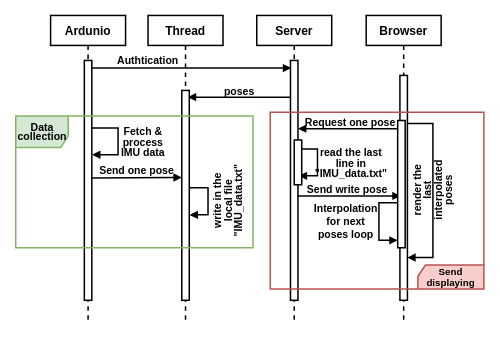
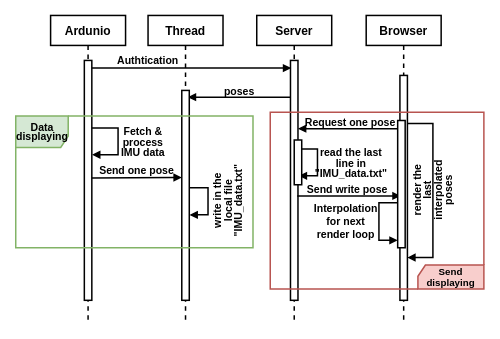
  <mxCell id="0" />
  <mxCell id="1" parent="0" />
  <mxCell id="2" value="" style="endArrow=block;html=1;rounded=0;edgeStyle=orthogonalEdgeStyle;endFill=1;fontSize=14;fontStyle=1;strokeWidth=2;" parent="1" edge="1"><mxGeometry width="50" height="50" relative="1" as="geometry"><mxPoint x="398" y="198" as="sourcePoint" /><mxPoint x="398" y="234" as="targetPoint" /><Array as="points"><mxPoint x="423" y="198" /><mxPoint x="423" y="234" /></Array></mxGeometry></mxCell>
  <mxCell id="3" value="" style="endArrow=none;html=1;rounded=0;fontSize=14;startArrow=block;startFill=1;fontStyle=1;strokeWidth=2;" parent="1" edge="1"><mxGeometry width="50" height="50" relative="1" as="geometry"><mxPoint x="250" y="129" as="sourcePoint" /><mxPoint x="388" y="129" as="targetPoint" /></mxGeometry></mxCell>
  <mxCell id="4" value="Ardunio" style="shape=umlLifeline;perimeter=lifelinePerimeter;container=1;collapsible=0;recursiveResize=0;rounded=0;shadow=0;strokeWidth=2;fontSize=16;fontStyle=1" parent="1" vertex="1"><mxGeometry x="67" y="20" width="100" height="410" as="geometry" /></mxCell>
  <mxCell id="5" value="" style="points=[];perimeter=orthogonalPerimeter;rounded=0;shadow=0;strokeWidth=2;fontSize=14;fontStyle=1" parent="4" vertex="1"><mxGeometry x="45" y="60" width="10" height="320" as="geometry" /></mxCell>
  <mxCell id="6" value="" style="endArrow=block;html=1;rounded=0;edgeStyle=orthogonalEdgeStyle;endFill=1;fontSize=14;entryX=1.033;entryY=0.393;entryDx=0;entryDy=0;entryPerimeter=0;fontStyle=1;strokeWidth=2;" parent="4" target="5" edge="1"><mxGeometry width="50" height="50" relative="1" as="geometry"><mxPoint x="55" y="150" as="sourcePoint" /><mxPoint x="60" y="186" as="targetPoint" /><Array as="points"><mxPoint x="90" y="150" /><mxPoint x="90" y="186" /></Array></mxGeometry></mxCell>
  <mxCell id="7" value="Server" style="shape=umlLifeline;perimeter=lifelinePerimeter;container=1;collapsible=0;recursiveResize=0;rounded=0;shadow=0;strokeWidth=2;fontSize=16;fontStyle=1" parent="1" vertex="1"><mxGeometry x="342" y="20" width="100" height="410" as="geometry" /></mxCell>
  <mxCell id="8" value="" style="points=[];perimeter=orthogonalPerimeter;rounded=0;shadow=0;strokeWidth=2;fontSize=14;fontStyle=1" parent="7" vertex="1"><mxGeometry x="45" y="60" width="10" height="320" as="geometry" /></mxCell>
  <mxCell id="9" value="" style="verticalLabelPosition=bottom;verticalAlign=top;html=1;shape=mxgraph.basic.rect;fillColor2=none;strokeWidth=2;size=20;indent=5;fontSize=14;fontStyle=1" parent="7" vertex="1"><mxGeometry x="50" y="166" width="10" height="60" as="geometry" /></mxCell>
  <mxCell id="10" value="Authtication" style="verticalAlign=bottom;endArrow=block;entryX=0.1;entryY=0.032;shadow=0;strokeWidth=2;entryDx=0;entryDy=0;entryPerimeter=0;fontSize=14;labelBackgroundColor=none;fontStyle=1" parent="1" source="5" target="8" edge="1"><mxGeometry x="-0.436" relative="1" as="geometry"><mxPoint x="222" y="100" as="sourcePoint" /><mxPoint as="offset" /></mxGeometry></mxCell>
  <mxCell id="11" value="&lt;p style=&quot;line-height: 100%;&quot;&gt;Fetch &amp;amp; process IMU data&lt;/p&gt;" style="text;html=1;strokeColor=none;fillColor=none;align=center;verticalAlign=middle;whiteSpace=wrap;rounded=0;fontSize=14;fontStyle=1;strokeWidth=2;" parent="1" vertex="1"><mxGeometry x="158" y="173" width="65" height="30" as="geometry" /></mxCell>
  <mxCell id="12" value="Send one pose" style="verticalAlign=bottom;endArrow=block;shadow=0;strokeWidth=2;fontSize=14;entryX=0;entryY=0.415;entryDx=0;entryDy=0;entryPerimeter=0;labelBackgroundColor=none;fontStyle=1" parent="1" target="14" edge="1"><mxGeometry relative="1" as="geometry"><mxPoint x="122" y="237" as="sourcePoint" /><mxPoint x="247" y="237" as="targetPoint" /><mxPoint as="offset" /></mxGeometry></mxCell>
  <mxCell id="13" value="Thread" style="shape=umlLifeline;perimeter=lifelinePerimeter;container=1;collapsible=0;recursiveResize=0;rounded=0;shadow=0;strokeWidth=2;fontSize=16;fontStyle=1" parent="1" vertex="1"><mxGeometry x="197" y="20" width="100" height="410" as="geometry" /></mxCell>
  <mxCell id="14" value="" style="points=[];perimeter=orthogonalPerimeter;rounded=0;shadow=0;strokeWidth=2;fontSize=14;fontStyle=1" parent="13" vertex="1"><mxGeometry x="45" y="100" width="10" height="280" as="geometry" /></mxCell>
  <mxCell id="15" value="" style="endArrow=block;html=1;rounded=0;edgeStyle=orthogonalEdgeStyle;endFill=1;fontSize=14;entryX=1.033;entryY=0.593;entryDx=0;entryDy=0;entryPerimeter=0;fontStyle=1;strokeWidth=2;" parent="1" target="14" edge="1"><mxGeometry width="50" height="50" relative="1" as="geometry"><mxPoint x="252" y="250" as="sourcePoint" /><mxPoint x="257" y="286" as="targetPoint" /><Array as="points"><mxPoint x="277" y="250" /><mxPoint x="277" y="286" /></Array></mxGeometry></mxCell>
  <mxCell id="16" value="&lt;p style=&quot;line-height: 100%;&quot;&gt;write in the local file &quot;IMU_data.txt&quot;&lt;/p&gt;" style="text;html=1;strokeColor=none;fillColor=none;align=center;verticalAlign=middle;whiteSpace=wrap;rounded=0;fontSize=14;fontStyle=1;strokeWidth=2;horizontal=0;" parent="1" vertex="1"><mxGeometry x="273" y="252" width="60" height="30" as="geometry" /></mxCell>
- <mxCell id="17" value="&lt;p style=&quot;line-height: 81%;&quot;&gt;&lt;font style=&quot;font-size: 14px;&quot;&gt;Data collection&lt;/font&gt;&lt;/p&gt;" style="shape=umlFrame;whiteSpace=wrap;html=1;fontSize=16;movable=1;resizable=1;rotatable=1;deletable=1;editable=1;connectable=1;width=70;height=42;fontStyle=1;strokeWidth=2;fillColor=#d5e8d4;strokeColor=#82b366;" parent="1" vertex="1"><mxGeometry x="20.5" y="154" width="316.5" height="176" as="geometry" /></mxCell>
+ <mxCell id="17" value="&lt;p style=&quot;line-height: 81%;&quot;&gt;&lt;font style=&quot;font-size: 14px;&quot;&gt;Data displaying&lt;/font&gt;&lt;/p&gt;" style="shape=umlFrame;whiteSpace=wrap;html=1;fontSize=16;movable=1;resizable=1;rotatable=1;deletable=1;editable=1;connectable=1;width=70;height=42;fontStyle=1;strokeWidth=2;fillColor=#d5e8d4;strokeColor=#82b366;" parent="1" vertex="1"><mxGeometry x="20.5" y="154" width="316.5" height="176" as="geometry" /></mxCell>
  <mxCell id="18" value="" style="endArrow=none;html=1;rounded=0;fontSize=14;startArrow=block;startFill=1;fontStyle=1;strokeWidth=2;" parent="1" edge="1"><mxGeometry width="50" height="50" relative="1" as="geometry"><mxPoint x="397" y="171" as="sourcePoint" /><mxPoint x="535" y="171" as="targetPoint" /></mxGeometry></mxCell>
  <mxCell id="19" value="" style="endArrow=block;html=1;rounded=0;fontSize=14;endFill=1;fontStyle=1;strokeWidth=2;" parent="1" edge="1"><mxGeometry width="50" height="50" relative="1" as="geometry"><mxPoint x="396" y="260.72" as="sourcePoint" /><mxPoint x="534" y="260.72" as="targetPoint" /></mxGeometry></mxCell>
  <mxCell id="20" value="Browser" style="shape=umlLifeline;perimeter=lifelinePerimeter;container=1;collapsible=0;recursiveResize=0;rounded=0;shadow=0;strokeWidth=2;fontSize=16;fontStyle=1" parent="1" vertex="1"><mxGeometry x="488" y="20" width="100" height="410" as="geometry" /></mxCell>
  <mxCell id="21" value="" style="endArrow=block;html=1;rounded=0;edgeStyle=orthogonalEdgeStyle;endFill=1;fontSize=14;entryX=0.976;entryY=0.81;entryDx=0;entryDy=0;entryPerimeter=0;fontStyle=1;strokeWidth=2;" parent="20" target="22" edge="1"><mxGeometry width="50" height="50" relative="1" as="geometry"><mxPoint x="50" y="144" as="sourcePoint" /><mxPoint x="59.08" y="320.5" as="targetPoint" /><Array as="points"><mxPoint x="89" y="144" /><mxPoint x="89" y="323" /></Array></mxGeometry></mxCell>
  <mxCell id="22" value="" style="points=[];perimeter=orthogonalPerimeter;rounded=0;shadow=0;strokeWidth=2;fontSize=14;fontStyle=1" parent="20" vertex="1"><mxGeometry x="45" y="80" width="10" height="300" as="geometry" /></mxCell>
  <mxCell id="23" value="Request one pose" style="text;html=1;strokeColor=none;fillColor=none;align=center;verticalAlign=middle;whiteSpace=wrap;rounded=0;fontSize=14;fontStyle=1;strokeWidth=2;" parent="20" vertex="1"><mxGeometry x="-101" y="128" width="160" height="30" as="geometry" /></mxCell>
  <mxCell id="24" value="" style="verticalLabelPosition=bottom;verticalAlign=top;html=1;shape=mxgraph.basic.rect;fillColor2=none;strokeWidth=2;size=20;indent=5;fontSize=14;fontStyle=1" parent="20" vertex="1"><mxGeometry x="42" y="140" width="10" height="170" as="geometry" /></mxCell>
  <mxCell id="25" value="" style="endArrow=block;html=1;rounded=0;edgeStyle=orthogonalEdgeStyle;endFill=1;fontSize=14;fontStyle=1;strokeWidth=2;" parent="20" edge="1"><mxGeometry width="50" height="50" relative="1" as="geometry"><mxPoint x="42" y="250.0" as="sourcePoint" /><mxPoint x="42" y="300" as="targetPoint" /><Array as="points"><mxPoint x="17" y="250" /><mxPoint x="17" y="300" /></Array></mxGeometry></mxCell>
  <mxCell id="26" value="&lt;p style=&quot;line-height: 80%;&quot;&gt;&lt;font style=&quot;font-size: 13px;&quot;&gt;Send displaying&lt;/font&gt;&lt;/p&gt;" style="shape=umlFrame;whiteSpace=wrap;html=1;width=88;height=32;fontSize=16;direction=west;fontStyle=1;strokeWidth=2;fillColor=#f8cecc;strokeColor=#b85450;" parent="1" vertex="1"><mxGeometry x="360" y="149" width="285" height="236" as="geometry" /></mxCell>
  <mxCell id="27" value="poses" style="text;html=1;strokeColor=none;fillColor=none;align=center;verticalAlign=middle;whiteSpace=wrap;rounded=0;fontSize=14;fontStyle=1;strokeWidth=2;" parent="1" vertex="1"><mxGeometry x="289" y="107" width="60" height="30" as="geometry" /></mxCell>
  <mxCell id="28" value="&lt;p style=&quot;line-height: 100%;&quot;&gt;read the last line in &quot;IMU_data.txt&quot;&lt;/p&gt;" style="text;html=1;strokeColor=none;fillColor=none;align=center;verticalAlign=middle;whiteSpace=wrap;rounded=0;fontSize=14;fontStyle=1;strokeWidth=2;" parent="1" vertex="1"><mxGeometry x="438" y="201" width="60" height="30" as="geometry" /></mxCell>
  <mxCell id="29" value="&lt;p style=&quot;line-height: 100%;&quot;&gt;render the last&lt;br style=&quot;font-size: 14px;&quot;&gt;interpolated poses&lt;/p&gt;" style="text;html=1;strokeColor=none;fillColor=none;align=center;verticalAlign=middle;whiteSpace=wrap;rounded=0;fontSize=14;fontStyle=1;strokeWidth=2;horizontal=0;" parent="1" vertex="1"><mxGeometry x="546" y="238" width="60" height="30" as="geometry" /></mxCell>
  <mxCell id="30" value="Send write pose" style="text;html=1;strokeColor=none;fillColor=none;align=center;verticalAlign=middle;whiteSpace=wrap;rounded=0;fontSize=14;fontStyle=1;strokeWidth=2;" parent="1" vertex="1"><mxGeometry x="383" y="238" width="160" height="30" as="geometry" /></mxCell>
- <mxCell id="31" value="Interpolation for next poses loop" style="text;html=1;strokeColor=none;fillColor=none;align=center;verticalAlign=middle;whiteSpace=wrap;rounded=0;fontSize=14;flipH=1;fontStyle=1;strokeWidth=2;" parent="1" vertex="1"><mxGeometry x="431" y="280" width="60" height="30" as="geometry" /></mxCell>
+ <mxCell id="31" value="Interpolation for next render loop" style="text;html=1;strokeColor=none;fillColor=none;align=center;verticalAlign=middle;whiteSpace=wrap;rounded=0;fontSize=14;flipH=1;fontStyle=1;strokeWidth=2;" parent="1" vertex="1"><mxGeometry x="431" y="280" width="60" height="30" as="geometry" /></mxCell>
